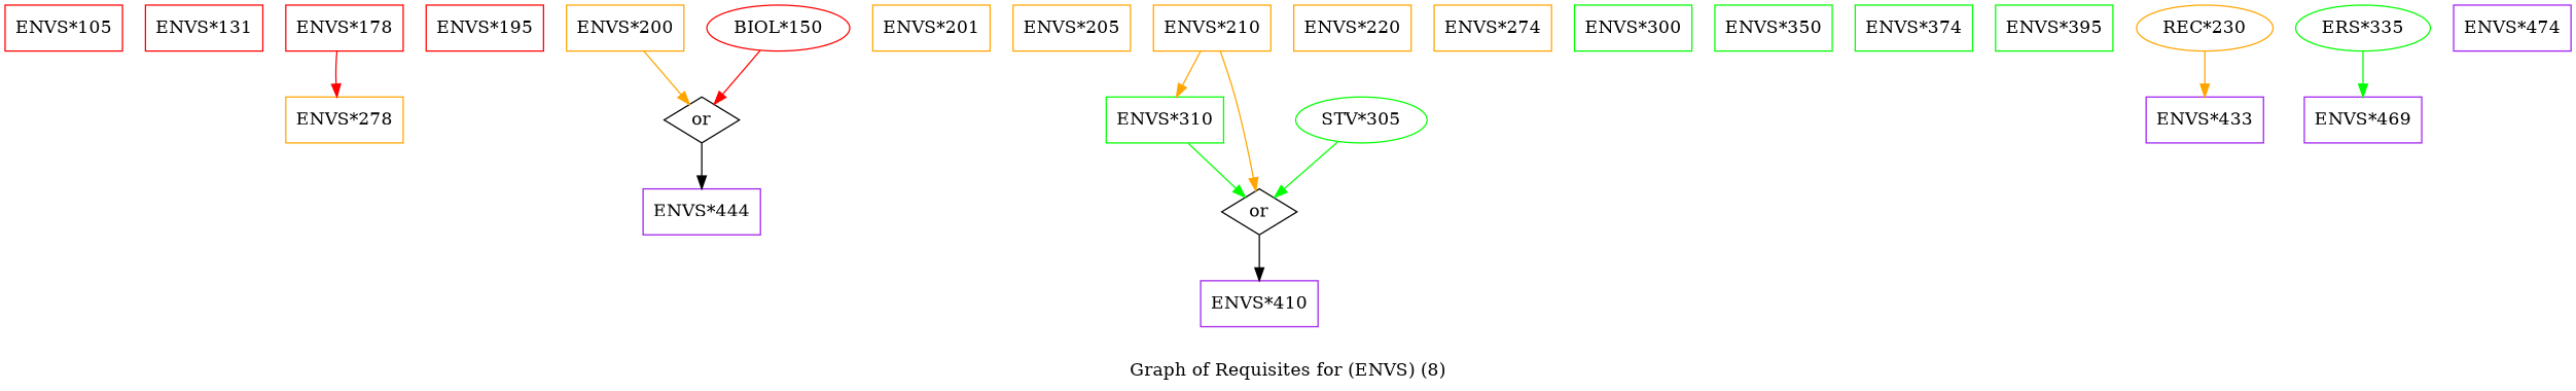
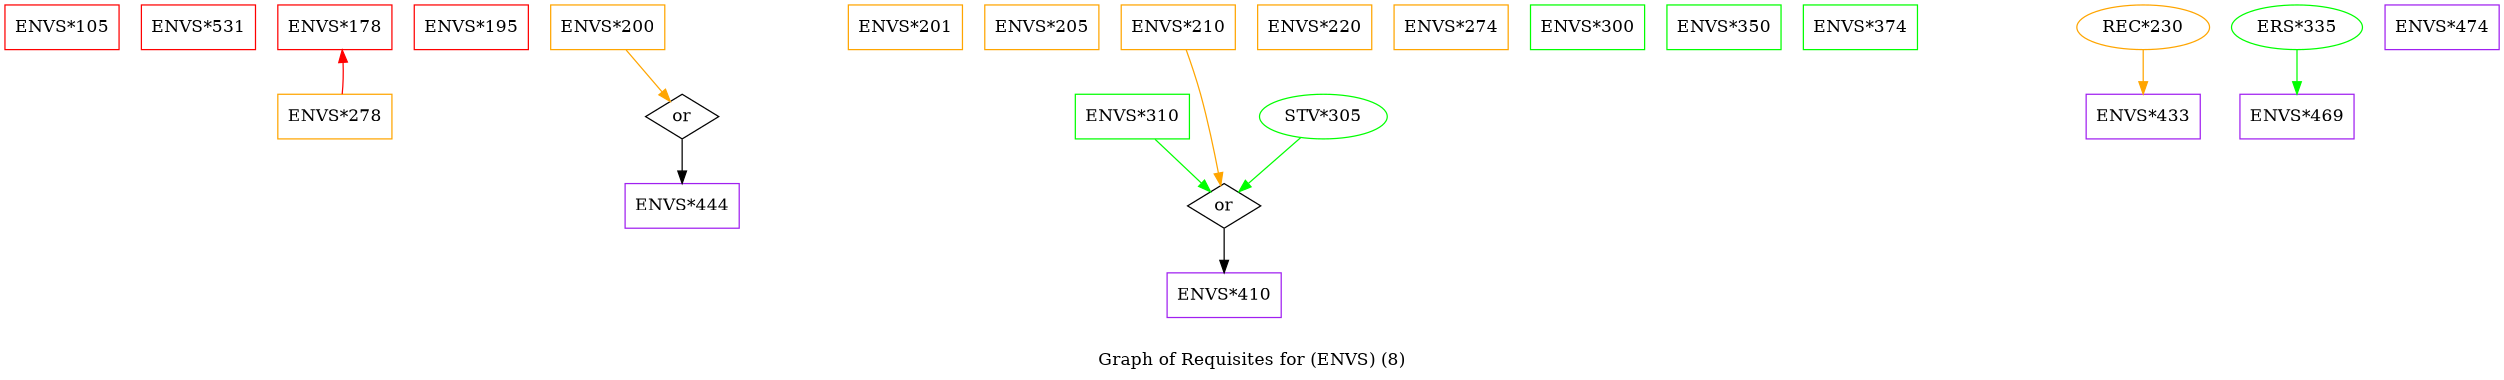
  strict digraph {
    label="Graph of Requisites for (ENVS) (8)"
    node [color=orange shape=box]
    edge [color=orange]
    "ENVS*105" [color=red height=0.5 width=1.2778]
-   "ENVS*131" [color=red height=0.5 width=1.2778]
+   "ENVS*131" [color=red height=0.5 width=1.2778 label="ENVS*531"]
    "ENVS*178" [color=red height=0.5 width=1.2778]
    "ENVS*278" [height=0.5 width=1.2778]
    "ENVS*195" [color=red height=0.5 width=1.2778]
    "ENVS*200" [height=0.5 width=1.2778]
    n7 [height=0.5 label=or shape=diamond width=0.81703 color=""]
    "ENVS*444" [color=purple height=0.5 width=1.2778]
    "ENVS*201" [height=0.5 width=1.2778]
    "ENVS*205" [height=0.5 width=1.2778]
    "ENVS*210" [height=0.5 width=1.2778]
    "ENVS*310" [color=green height=0.5 width=1.2778]
    n13 [height=0.5 label=or shape=diamond width=0.81703 color=""]
    "ENVS*410" [color=purple height=0.5 width=1.2778]
    "ENVS*220" [height=0.5 width=1.2778]
    "ENVS*274" [height=0.5 width=1.2778]
    "ENVS*300" [color=green height=0.5 width=1.2778]
    "ENVS*350" [color=green height=0.5 width=1.2778]
    "ENVS*374" [color=green height=0.5 width=1.2778]
-   "ENVS*395" [color=green height=0.5 width=1.2778]
    "STV*305" [color=green height=0.5 width=1.4263 shape=""]
    "ENVS*433" [color=purple height=0.5 width=1.2778]
    "REC*230" [height=0.5 width=1.4804 shape=""]
-   "BIOL*150" [color=red height=0.5 width=1.5526 shape=""]
    "ENVS*469" [color=purple height=0.5 width=1.2778]
    "ERS*335" [color=green height=0.5 width=1.4624 shape=""]
    "ENVS*474" [color=purple height=0.5 width=1.2778]
-   "ENVS*178" -> "ENVS*278" [color=red]
+   "ENVS*278" -> "ENVS*178" [color=red]
    "ENVS*200" -> n7
    n7 -> "ENVS*444" [color=""]
-   "ENVS*210" -> "ENVS*310"
    "ENVS*210" -> n13
    "ENVS*310" -> n13 [color=green]
    n13 -> "ENVS*410" [color=""]
    "STV*305" -> n13 [color=green]
    "REC*230" -> "ENVS*433"
-   "BIOL*150" -> n7 [color=red]
    "ERS*335" -> "ENVS*469" [color=green]
  }
